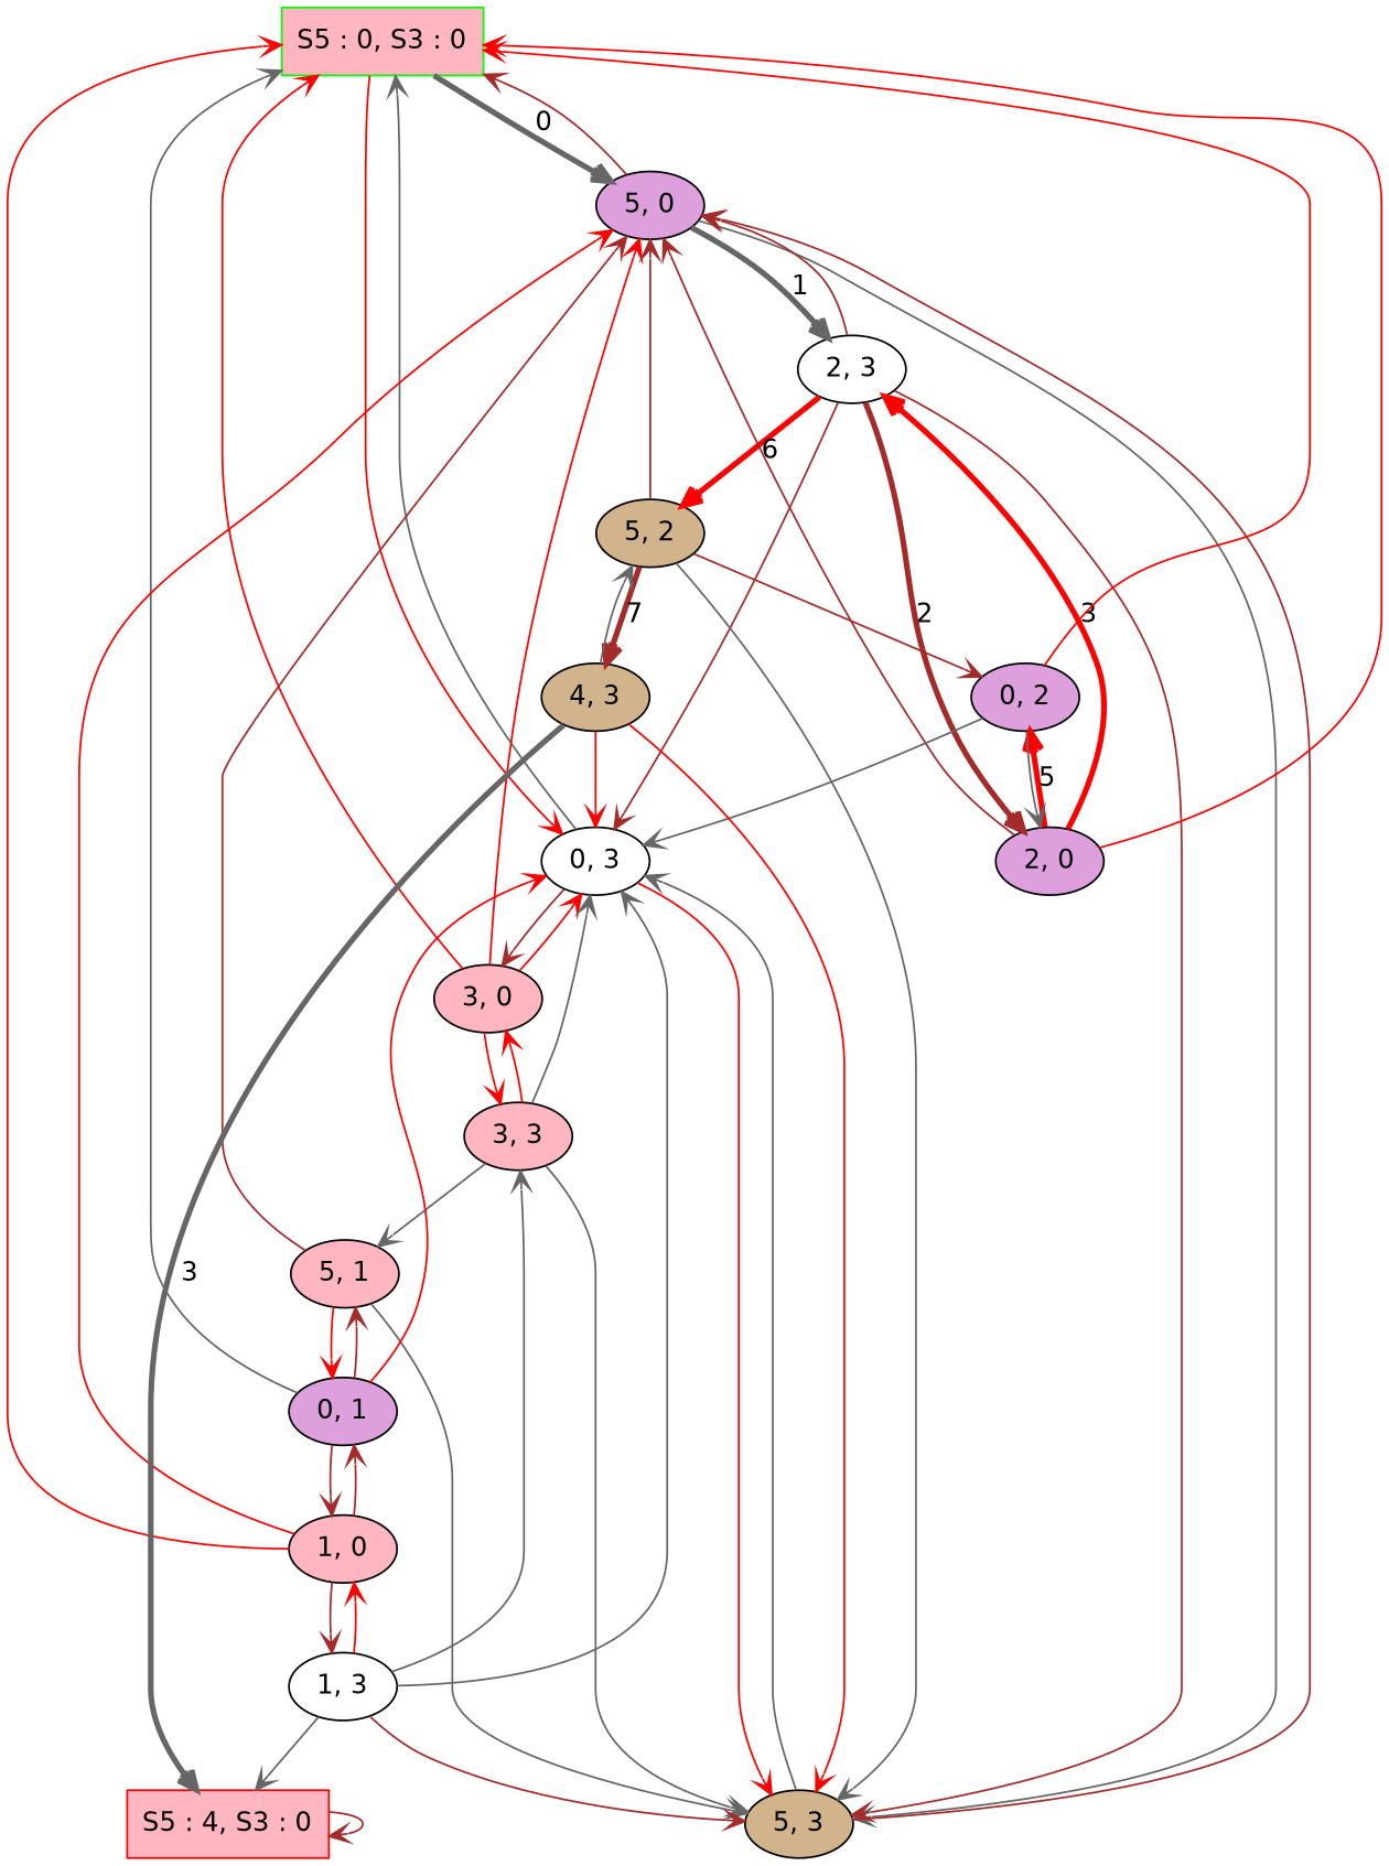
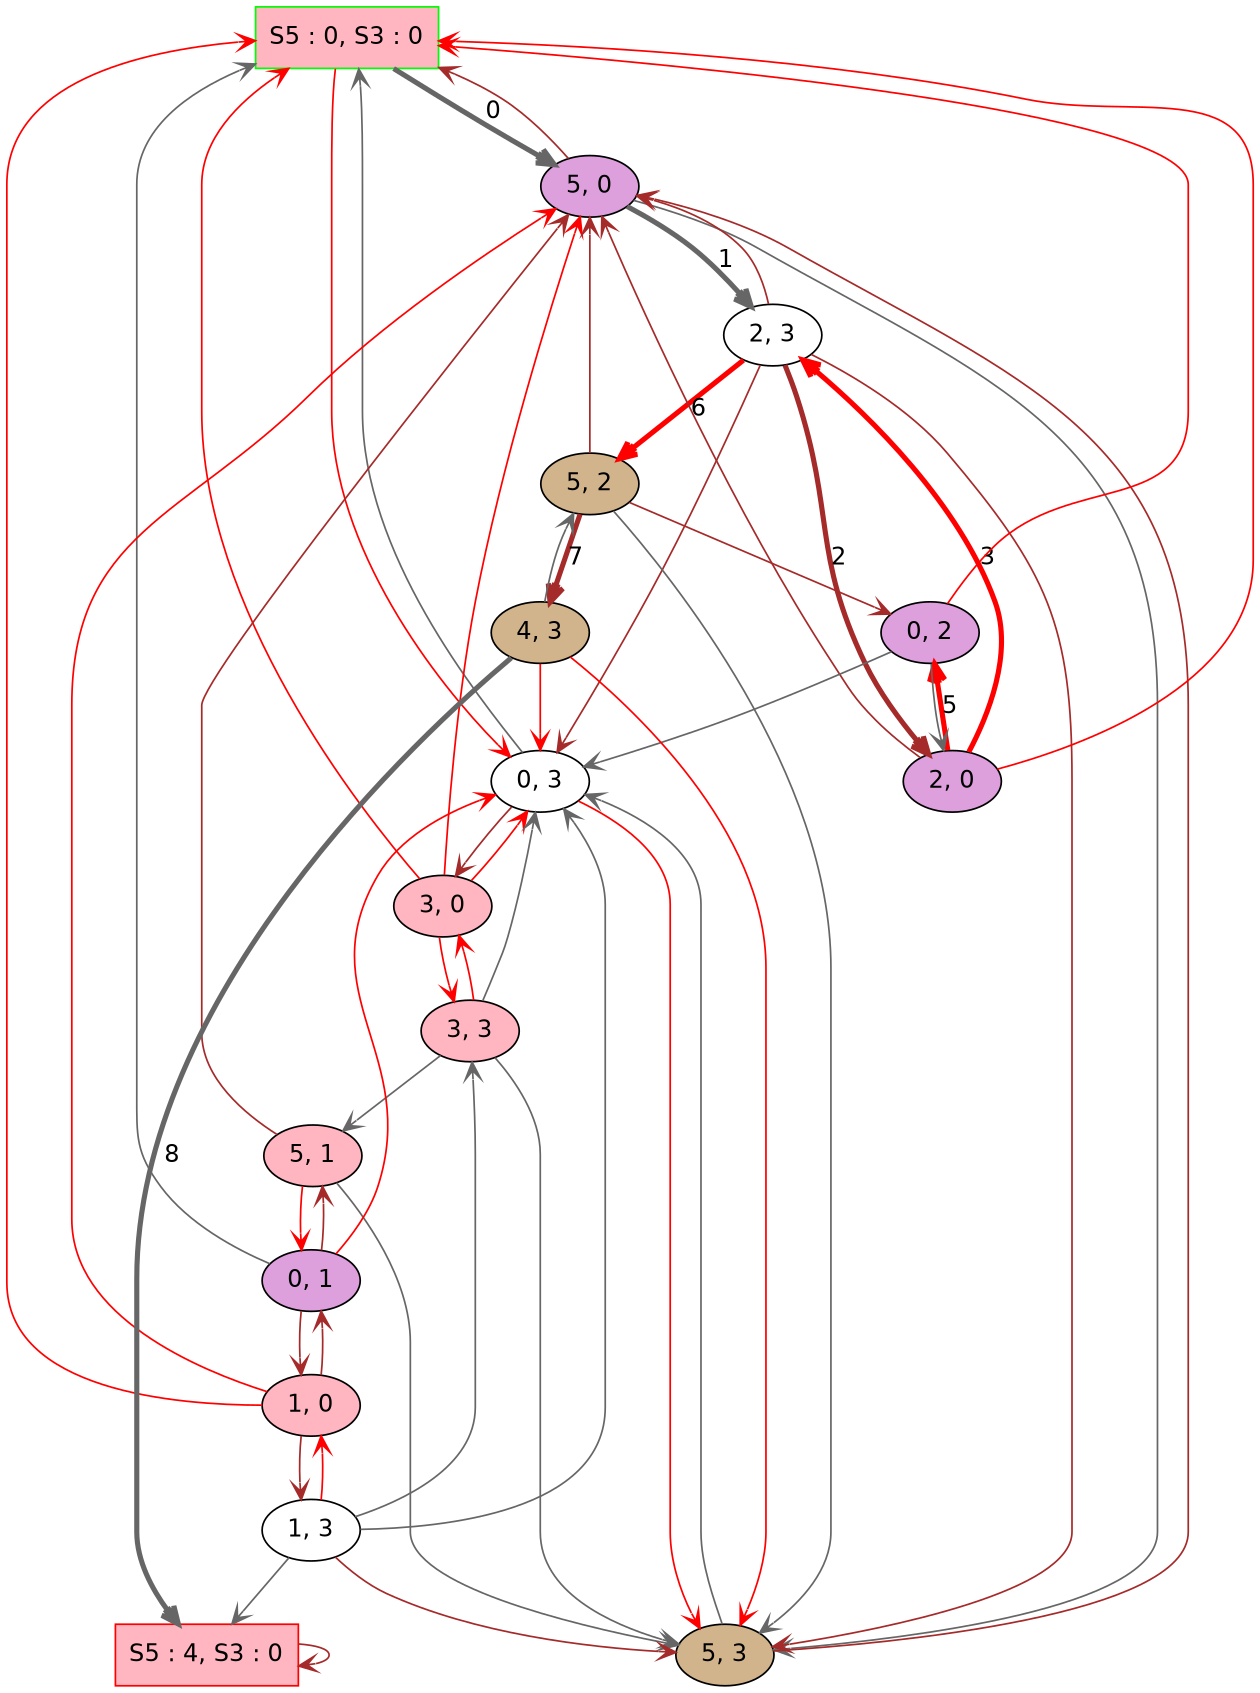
  digraph {
    fontname="DejaVu Sans"
    node [fillcolor=lightpink fontname="DejaVu Sans" style=filled]
    edge [arrowhead=open color=red fontname="DejaVu Sans"]
    n1 [color=green label="S5 : 0, S3 : 0" shape=box]
    "5, 0" [fillcolor=plum]
    "0, 3" [fillcolor=white]
    "5, 3" [fillcolor=tan]
    "2, 3" [fillcolor=white]
    "3, 0"
    n7 [color=red label="S5 : 4, S3 : 0" shape=box]
    "2, 0" [fillcolor=plum]
    "5, 2" [fillcolor=tan]
    "3, 3"
    "5, 1"
    "0, 1" [fillcolor=plum]
    "1, 0"
    "1, 3" [fillcolor=white]
    "0, 2" [fillcolor=plum]
    "4, 3" [fillcolor=tan]
    n1 -> "5, 0" [color=gray40 label=0 penwidth=3]
    n1 -> "0, 3"
    "5, 0" -> n1 [color=brown]
    "5, 0" -> "5, 3" [color=gray40]
    "5, 0" -> "2, 3" [color=gray40 label=1 penwidth=3]
    "0, 3" -> n1 [color=gray40]
    "0, 3" -> "5, 3"
    "0, 3" -> "3, 0" [color=brown]
    "5, 3" -> "5, 0" [color=brown]
    "5, 3" -> "0, 3" [color=gray40]
    "2, 3" -> "5, 0" [color=brown]
    "2, 3" -> "0, 3" [color=brown]
    "2, 3" -> "5, 3" [color=brown]
    "2, 3" -> "2, 0" [color=brown label=2 penwidth=3]
    "2, 3" -> "5, 2" [label=6 penwidth=3]
    "3, 0" -> n1
    "3, 0" -> "5, 0"
    "3, 0" -> "0, 3"
    "3, 0" -> "3, 3"
    n7 -> n7 [color=brown]
    "2, 0" -> n1
    "2, 0" -> "5, 0" [color=brown]
    "2, 0" -> "2, 3" [label=3 penwidth=3]
    "2, 0" -> "0, 2" [label=5 penwidth=3]
    "5, 2" -> "5, 0" [color=brown]
    "5, 2" -> "5, 3" [color=gray40]
    "5, 2" -> "0, 2" [color=brown]
    "5, 2" -> "4, 3" [color=brown label=7 penwidth=3]
    "3, 3" -> "0, 3" [color=gray40]
    "3, 3" -> "5, 3" [color=gray40]
    "3, 3" -> "3, 0"
    "3, 3" -> "5, 1" [color=gray40]
    "5, 1" -> "5, 0" [color=brown]
    "5, 1" -> "5, 3" [color=gray40]
    "5, 1" -> "0, 1"
    "0, 1" -> n1 [color=gray40]
    "0, 1" -> "0, 3"
    "0, 1" -> "5, 1" [color=brown]
    "0, 1" -> "1, 0" [color=brown]
    "1, 0" -> n1
    "1, 0" -> "5, 0"
    "1, 0" -> "0, 1" [color=brown]
    "1, 0" -> "1, 3" [color=brown]
    "1, 3" -> "0, 3" [color=gray40]
    "1, 3" -> "5, 3" [color=brown]
    "1, 3" -> n7 [color=gray40]
    "1, 3" -> "3, 3" [color=gray40]
    "1, 3" -> "1, 0"
    "0, 2" -> n1
    "0, 2" -> "0, 3" [color=gray40]
    "0, 2" -> "2, 0" [color=gray40]
    "4, 3" -> "0, 3"
    "4, 3" -> "5, 3"
-   "4, 3" -> n7 [color=gray40 label=3 penwidth=3]
+   "4, 3" -> n7 [color=gray40 label=8 penwidth=3]
    "4, 3" -> "5, 2" [color=gray40]
  }
